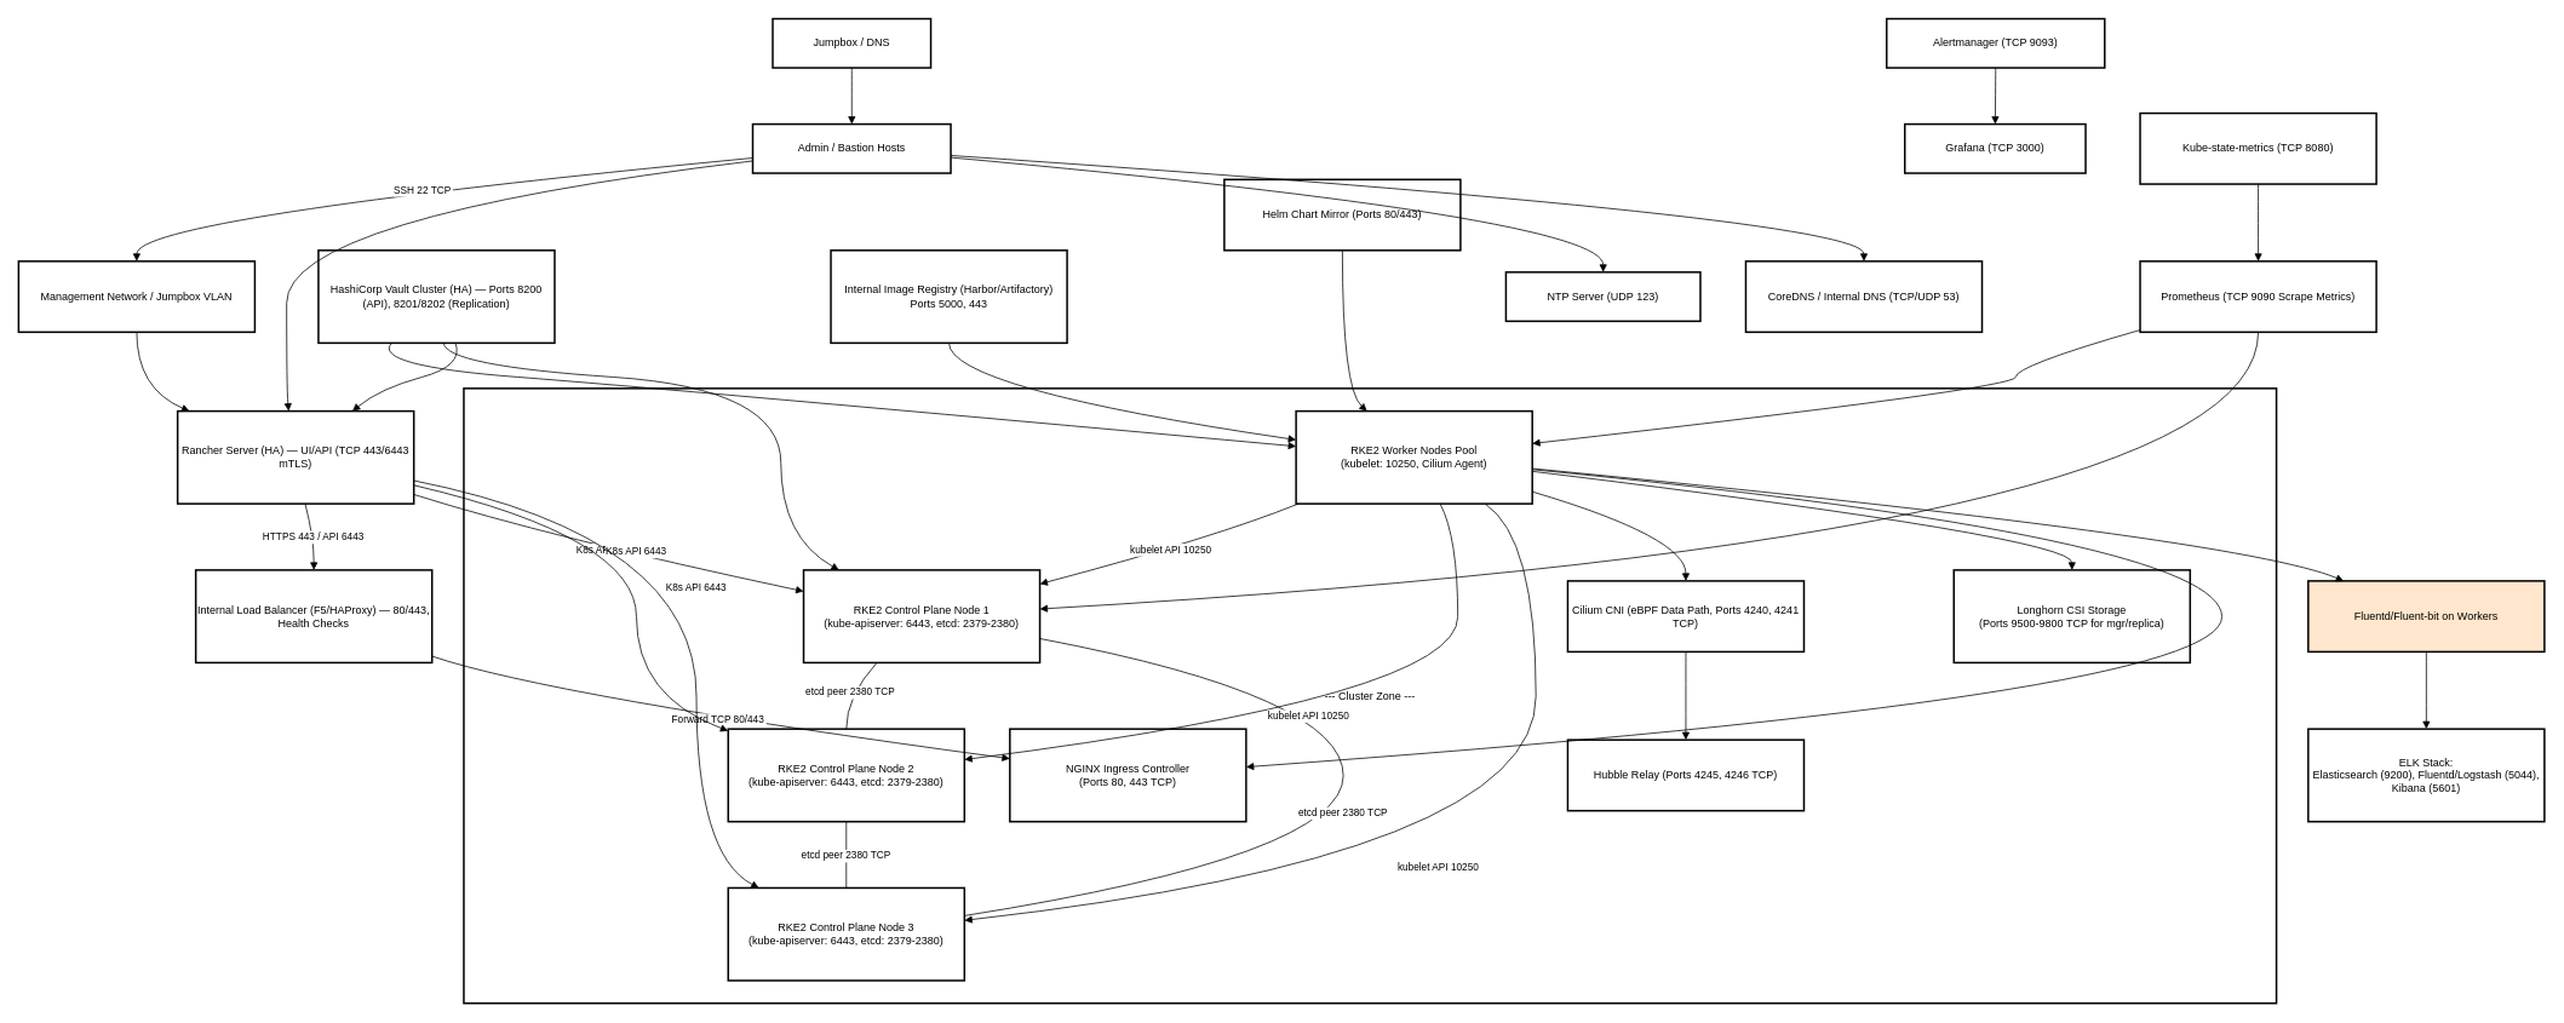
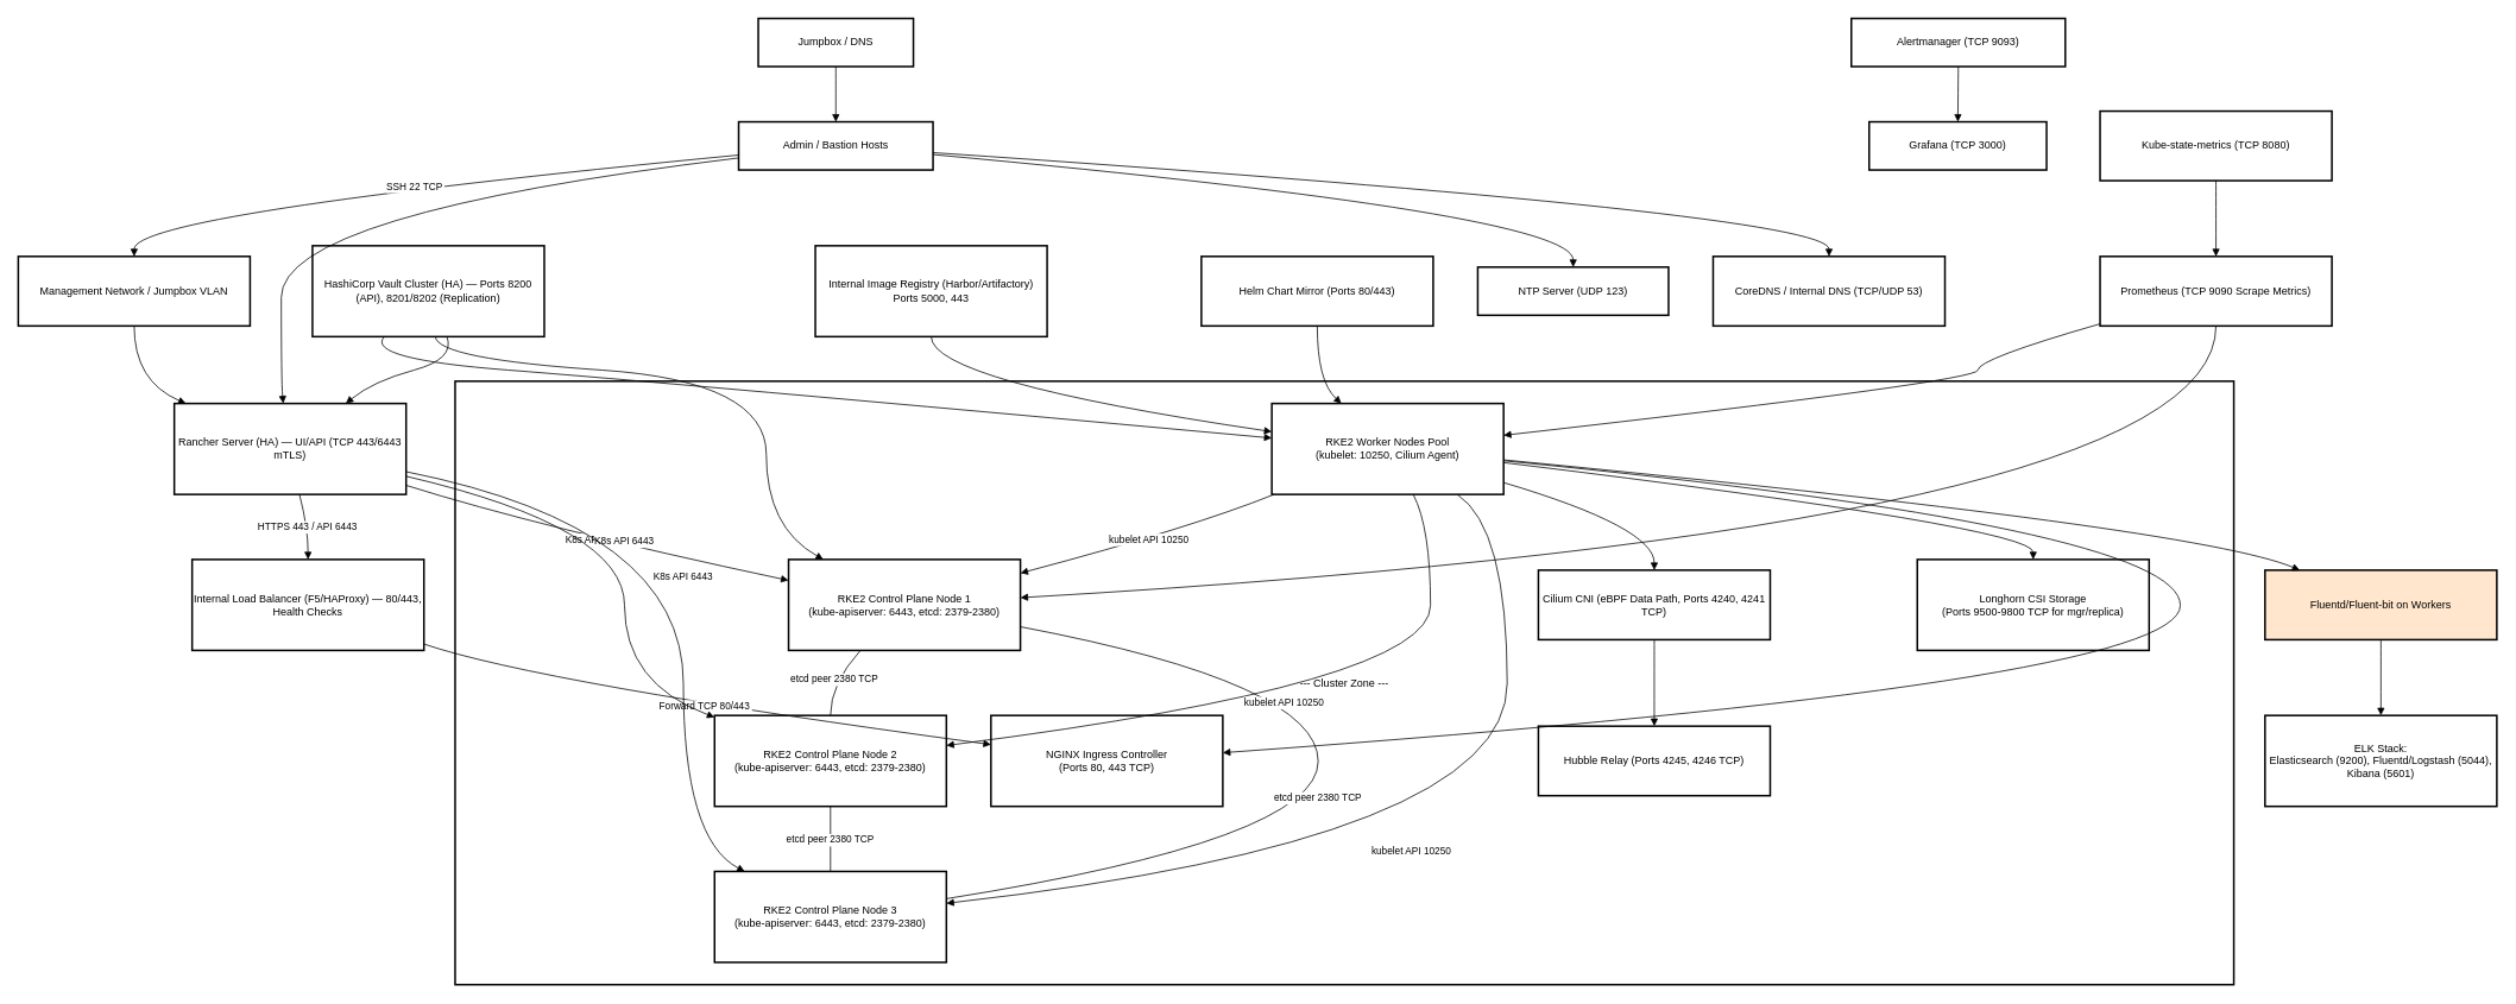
  <mxCell id="0" />
  <mxCell id="1" parent="0" />
  <mxCell id="2" value="--- Cluster Zone ---" style="whiteSpace=wrap;strokeWidth=2;" vertex="1" parent="1"><mxGeometry x="510" y="427" width="1995" height="677" as="geometry" /></mxCell>
  <mxCell id="3" value="Admin / Bastion Hosts" style="whiteSpace=wrap;strokeWidth=2;" vertex="1" parent="1"><mxGeometry x="828" y="136" width="218" height="54" as="geometry" /></mxCell>
  <mxCell id="4" value="Management Network / Jumpbox VLAN" style="whiteSpace=wrap;strokeWidth=2;" vertex="1" parent="1"><mxGeometry x="20" y="287" width="260" height="78" as="geometry" /></mxCell>
  <mxCell id="5" value="Rancher Server (HA) — UI/API (TCP 443/6443 mTLS)" style="whiteSpace=wrap;strokeWidth=2;" vertex="1" parent="1"><mxGeometry x="195" y="452" width="260" height="102" as="geometry" /></mxCell>
  <mxCell id="6" value="Internal Load Balancer (F5/HAProxy) — 80/443, Health Checks" style="whiteSpace=wrap;strokeWidth=2;" vertex="1" parent="1"><mxGeometry x="215" y="627" width="260" height="102" as="geometry" /></mxCell>
  <mxCell id="7" value="RKE2 Control Plane Node 1&#10;(kube-apiserver: 6443, etcd: 2379-2380)" style="whiteSpace=wrap;strokeWidth=2;" vertex="1" parent="1"><mxGeometry x="884" y="627" width="260" height="102" as="geometry" /></mxCell>
  <mxCell id="8" value="RKE2 Control Plane Node 2&#10;(kube-apiserver: 6443, etcd: 2379-2380)" style="whiteSpace=wrap;strokeWidth=2;" vertex="1" parent="1"><mxGeometry x="801" y="802" width="260" height="102" as="geometry" /></mxCell>
  <mxCell id="9" value="RKE2 Control Plane Node 3&#10;(kube-apiserver: 6443, etcd: 2379-2380)" style="whiteSpace=wrap;strokeWidth=2;" vertex="1" parent="1"><mxGeometry x="801" y="977" width="260" height="102" as="geometry" /></mxCell>
  <mxCell id="10" value="RKE2 Worker Nodes Pool&#10;(kubelet: 10250, Cilium Agent)" style="whiteSpace=wrap;strokeWidth=2;" vertex="1" parent="1"><mxGeometry x="1426" y="452" width="260" height="102" as="geometry" /></mxCell>
  <mxCell id="11" value="Cilium CNI (eBPF Data Path, Ports 4240, 4241 TCP)" style="whiteSpace=wrap;strokeWidth=2;" vertex="1" parent="1"><mxGeometry x="1725" y="639" width="260" height="78" as="geometry" /></mxCell>
  <mxCell id="12" value="Hubble Relay (Ports 4245, 4246 TCP)" style="whiteSpace=wrap;strokeWidth=2;" vertex="1" parent="1"><mxGeometry x="1725" y="814" width="260" height="78" as="geometry" /></mxCell>
  <mxCell id="13" value="Longhorn CSI Storage&#10;(Ports 9500-9800 TCP for mgr/replica)" style="whiteSpace=wrap;strokeWidth=2;" vertex="1" parent="1"><mxGeometry x="2150" y="627" width="260" height="102" as="geometry" /></mxCell>
  <mxCell id="14" value="NGINX Ingress Controller&#10;(Ports 80, 443 TCP)" style="whiteSpace=wrap;strokeWidth=2;" vertex="1" parent="1"><mxGeometry x="1111" y="802" width="260" height="102" as="geometry" /></mxCell>
  <mxCell id="15" value="Prometheus (TCP 9090 Scrape Metrics)" style="whiteSpace=wrap;strokeWidth=2;" vertex="1" parent="1"><mxGeometry x="2355" y="287" width="260" height="78" as="geometry" /></mxCell>
  <mxCell id="16" value="Alertmanager (TCP 9093)" style="whiteSpace=wrap;strokeWidth=2;" vertex="1" parent="1"><mxGeometry x="2076" y="20" width="240" height="54" as="geometry" /></mxCell>
  <mxCell id="17" value="Grafana (TCP 3000)" style="whiteSpace=wrap;strokeWidth=2;" vertex="1" parent="1"><mxGeometry x="2096" y="136" width="199" height="54" as="geometry" /></mxCell>
  <mxCell id="18" value="Kube-state-metrics (TCP 8080)" style="whiteSpace=wrap;strokeWidth=2;" vertex="1" parent="1"><mxGeometry x="2355" y="124" width="260" height="78" as="geometry" /></mxCell>
  <mxCell id="19" value="ELK Stack:&#10;Elasticsearch (9200), Fluentd/Logstash (5044), Kibana (5601)" style="whiteSpace=wrap;strokeWidth=2;" vertex="1" parent="1"><mxGeometry x="2540" y="802" width="260" height="102" as="geometry" /></mxCell>
  <mxCell id="20" value="Fluentd/Fluent-bit on Workers" style="whiteSpace=wrap;strokeWidth=2;fillColor=#ffe6cc;" vertex="1" parent="1"><mxGeometry x="2540" y="639" width="260" height="78" as="geometry" /></mxCell>
  <mxCell id="21" value="HashiCorp Vault Cluster (HA) — Ports 8200 (API), 8201/8202 (Replication)" style="whiteSpace=wrap;strokeWidth=2;" vertex="1" parent="1"><mxGeometry x="350" y="275" width="260" height="102" as="geometry" /></mxCell>
  <mxCell id="22" value="Internal Image Registry (Harbor/Artifactory) Ports 5000, 443" style="whiteSpace=wrap;strokeWidth=2;" vertex="1" parent="1"><mxGeometry x="914" y="275" width="260" height="102" as="geometry" /></mxCell>
- <mxCell id="23" value="Helm Chart Mirror (Ports 80/443)" style="whiteSpace=wrap;strokeWidth=2;" vertex="1" parent="1"><mxGeometry x="1347" y="197" width="260" height="78" as="geometry" /></mxCell>
+ <mxCell id="23" value="Helm Chart Mirror (Ports 80/443)" style="whiteSpace=wrap;strokeWidth=2;" vertex="1" parent="1"><mxGeometry x="1347" y="287" width="260" height="78" as="geometry" /></mxCell>
  <mxCell id="24" value="NTP Server (UDP 123)" style="whiteSpace=wrap;strokeWidth=2;" vertex="1" parent="1"><mxGeometry x="1657" y="299" width="214" height="54" as="geometry" /></mxCell>
  <mxCell id="25" value="CoreDNS / Internal DNS (TCP/UDP 53)" style="whiteSpace=wrap;strokeWidth=2;" vertex="1" parent="1"><mxGeometry x="1921" y="287" width="260" height="78" as="geometry" /></mxCell>
  <mxCell id="26" value="Jumpbox / DNS" style="whiteSpace=wrap;strokeWidth=2;" vertex="1" parent="1"><mxGeometry x="850" y="20" width="174" height="54" as="geometry" /></mxCell>
  <mxCell id="27" value="SSH 22 TCP" style="curved=1;startArrow=none;endArrow=block;exitX=0;exitY=0.69;entryX=0.5;entryY=0;rounded=0;" edge="1" parent="1" source="3" target="4"><mxGeometry relative="1" as="geometry"><Array as="points"><mxPoint x="150" y="239" /></Array></mxGeometry></mxCell>
  <mxCell id="28" value="" style="curved=1;startArrow=none;endArrow=block;exitX=0.5;exitY=1;entryX=0.05;entryY=0;rounded=0;" edge="1" parent="1" source="4" target="5"><mxGeometry relative="1" as="geometry"><Array as="points"><mxPoint x="150" y="427" /></Array></mxGeometry></mxCell>
  <mxCell id="29" value="HTTPS 443 / API 6443" style="curved=1;startArrow=none;endArrow=block;exitX=0.54;exitY=1;entryX=0.5;entryY=0;rounded=0;" edge="1" parent="1" source="5" target="6"><mxGeometry relative="1" as="geometry"><Array as="points"><mxPoint x="345" y="591" /></Array></mxGeometry></mxCell>
  <mxCell id="30" value="Forward TCP 80/443" style="curved=1;startArrow=none;endArrow=block;exitX=1;exitY=0.93;entryX=0;entryY=0.32;rounded=0;" edge="1" parent="1" source="6" target="14"><mxGeometry relative="1" as="geometry"><Array as="points"><mxPoint x="605" y="766" /></Array></mxGeometry></mxCell>
  <mxCell id="31" value="K8s API 6443" style="curved=1;startArrow=none;endArrow=block;exitX=1;exitY=0.9;entryX=0;entryY=0.23;rounded=0;" edge="1" parent="1" source="5" target="7"><mxGeometry relative="1" as="geometry"><Array as="points"><mxPoint x="605" y="591" /></Array></mxGeometry></mxCell>
  <mxCell id="32" value="K8s API 6443" style="curved=1;startArrow=none;endArrow=block;exitX=1;exitY=0.8;entryX=0;entryY=0.02;rounded=0;" edge="1" parent="1" source="5" target="8"><mxGeometry relative="1" as="geometry"><Array as="points"><mxPoint x="700" y="591" /><mxPoint x="700" y="766" /></Array></mxGeometry></mxCell>
  <mxCell id="33" value="K8s API 6443" style="curved=1;startArrow=none;endArrow=block;exitX=1;exitY=0.75;entryX=0.13;entryY=0;rounded=0;" edge="1" parent="1" source="5" target="9"><mxGeometry relative="1" as="geometry"><Array as="points"><mxPoint x="766" y="591" /><mxPoint x="766" y="941" /></Array></mxGeometry></mxCell>
  <mxCell id="34" value="etcd peer 2380 TCP" style="curved=1;startArrow=none;endArrow=none;exitX=0.31;exitY=1;entryX=0.5;entryY=0;rounded=0;" edge="1" parent="1" source="7" target="8"><mxGeometry relative="1" as="geometry"><Array as="points"><mxPoint x="931" y="766" /></Array></mxGeometry></mxCell>
  <mxCell id="35" value="etcd peer 2380 TCP" style="curved=1;startArrow=none;endArrow=none;exitX=0.5;exitY=1;entryX=0.5;entryY=0;rounded=0;" edge="1" parent="1" source="8" target="9"><mxGeometry relative="1" as="geometry"><Array as="points"><mxPoint x="931" y="941" /></Array></mxGeometry></mxCell>
  <mxCell id="36" value="etcd peer 2380 TCP" style="curved=1;startArrow=none;endArrow=none;exitX=1;exitY=0.3;entryX=1;entryY=0.74;rounded=0;" edge="1" parent="1" source="9" target="7"><mxGeometry relative="1" as="geometry"><Array as="points"><mxPoint x="1478" y="941" /><mxPoint x="1478" y="766" /></Array></mxGeometry></mxCell>
  <mxCell id="37" value="kubelet API 10250" style="curved=1;startArrow=none;endArrow=block;exitX=0.01;exitY=1;entryX=1;entryY=0.15;rounded=0;" edge="1" parent="1" source="10" target="7"><mxGeometry relative="1" as="geometry"><Array as="points"><mxPoint x="1337" y="591" /></Array></mxGeometry></mxCell>
  <mxCell id="38" value="kubelet API 10250" style="curved=1;startArrow=none;endArrow=block;exitX=0.61;exitY=1;entryX=1;entryY=0.33;rounded=0;" edge="1" parent="1" source="10" target="8"><mxGeometry relative="1" as="geometry"><Array as="points"><mxPoint x="1604" y="591" /><mxPoint x="1604" y="766" /></Array></mxGeometry></mxCell>
  <mxCell id="39" value="kubelet API 10250" style="curved=1;startArrow=none;endArrow=block;exitX=0.8;exitY=1;entryX=1;entryY=0.35;rounded=0;" edge="1" parent="1" source="10" target="9"><mxGeometry relative="1" as="geometry"><Array as="points"><mxPoint x="1690" y="591" /><mxPoint x="1690" y="941" /></Array></mxGeometry></mxCell>
  <mxCell id="40" value="" style="curved=1;startArrow=none;endArrow=block;exitX=1;exitY=0.87;entryX=0.5;entryY=0;rounded=0;" edge="1" parent="1" source="10" target="11"><mxGeometry relative="1" as="geometry"><Array as="points"><mxPoint x="1855" y="591" /></Array></mxGeometry></mxCell>
  <mxCell id="41" value="" style="curved=1;startArrow=none;endArrow=block;exitX=0.5;exitY=1;entryX=0.5;entryY=0;rounded=0;" edge="1" parent="1" source="11" target="12"><mxGeometry relative="1" as="geometry"><Array as="points" /></mxGeometry></mxCell>
  <mxCell id="42" value="" style="curved=1;startArrow=none;endArrow=block;exitX=1;exitY=0.65;entryX=0.5;entryY=0;rounded=0;" edge="1" parent="1" source="10" target="13"><mxGeometry relative="1" as="geometry"><Array as="points"><mxPoint x="2280" y="591" /></Array></mxGeometry></mxCell>
  <mxCell id="43" value="" style="curved=1;startArrow=none;endArrow=block;exitX=1;exitY=0.63;entryX=1;entryY=0.41;rounded=0;" edge="1" parent="1" source="10" target="14"><mxGeometry relative="1" as="geometry"><Array as="points"><mxPoint x="2445" y="591" /><mxPoint x="2445" y="766" /></Array></mxGeometry></mxCell>
  <mxCell id="44" value="" style="curved=1;startArrow=none;endArrow=block;exitX=1;exitY=0.62;entryX=0.15;entryY=0;rounded=0;" edge="1" parent="1" source="10" target="20"><mxGeometry relative="1" as="geometry"><Array as="points"><mxPoint x="2465" y="591" /></Array></mxGeometry></mxCell>
  <mxCell id="45" value="" style="curved=1;startArrow=none;endArrow=block;exitX=0.5;exitY=1;entryX=0.5;entryY=0;rounded=0;" edge="1" parent="1" source="20" target="19"><mxGeometry relative="1" as="geometry"><Array as="points" /></mxGeometry></mxCell>
  <mxCell id="46" value="" style="curved=1;startArrow=none;endArrow=block;exitX=0;exitY=0.97;entryX=1;entryY=0.35;rounded=0;" edge="1" parent="1" source="15" target="10"><mxGeometry relative="1" as="geometry"><Array as="points"><mxPoint x="2218" y="402" /><mxPoint x="2218" y="427" /></Array></mxGeometry></mxCell>
  <mxCell id="47" value="" style="curved=1;startArrow=none;endArrow=block;exitX=0.5;exitY=1;entryX=1;entryY=0.42;rounded=0;" edge="1" parent="1" source="15" target="7"><mxGeometry relative="1" as="geometry"><Array as="points"><mxPoint x="2485" y="591" /></Array></mxGeometry></mxCell>
  <mxCell id="48" value="" style="curved=1;startArrow=none;endArrow=block;exitX=0.5;exitY=1;entryX=0.5;entryY=0;rounded=0;" edge="1" parent="1" source="16" target="17"><mxGeometry relative="1" as="geometry"><Array as="points" /></mxGeometry></mxCell>
  <mxCell id="49" value="" style="curved=1;startArrow=none;endArrow=block;exitX=0.5;exitY=1;entryX=0.5;entryY=0;rounded=0;" edge="1" parent="1" source="18" target="15"><mxGeometry relative="1" as="geometry"><Array as="points" /></mxGeometry></mxCell>
  <mxCell id="50" value="" style="curved=1;startArrow=none;endArrow=block;exitX=0.31;exitY=1;entryX=0;entryY=0.38;rounded=0;" edge="1" parent="1" source="21" target="10"><mxGeometry relative="1" as="geometry"><Array as="points"><mxPoint x="408" y="402" /><mxPoint x="731" y="427" /></Array></mxGeometry></mxCell>
  <mxCell id="51" value="" style="curved=1;startArrow=none;endArrow=block;exitX=0.53;exitY=1;entryX=0.15;entryY=0;rounded=0;" edge="1" parent="1" source="21" target="7"><mxGeometry relative="1" as="geometry"><Array as="points"><mxPoint x="490" y="402" /><mxPoint x="859" y="427" /><mxPoint x="859" y="591" /></Array></mxGeometry></mxCell>
  <mxCell id="52" value="" style="curved=1;startArrow=none;endArrow=block;exitX=0.58;exitY=1;entryX=0.74;entryY=0;rounded=0;" edge="1" parent="1" source="21" target="5"><mxGeometry relative="1" as="geometry"><Array as="points"><mxPoint x="510" y="402" /><mxPoint x="418" y="427" /></Array></mxGeometry></mxCell>
  <mxCell id="53" value="" style="curved=1;startArrow=none;endArrow=block;exitX=0.5;exitY=1;entryX=0;entryY=0.31;rounded=0;" edge="1" parent="1" source="22" target="10"><mxGeometry relative="1" as="geometry"><Array as="points"><mxPoint x="1044" y="427" /></Array></mxGeometry></mxCell>
  <mxCell id="54" value="" style="curved=1;startArrow=none;endArrow=block;exitX=0.5;exitY=1;entryX=0.3;entryY=0;rounded=0;" edge="1" parent="1" source="23" target="10"><mxGeometry relative="1" as="geometry"><Array as="points"><mxPoint x="1477" y="427" /></Array></mxGeometry></mxCell>
  <mxCell id="55" value="" style="curved=1;startArrow=none;endArrow=block;exitX=0;exitY=0.75;entryX=0.47;entryY=0;rounded=0;" edge="1" parent="1" source="3" target="5"><mxGeometry relative="1" as="geometry"><Array as="points"><mxPoint x="315" y="239" /><mxPoint x="315" y="427" /></Array></mxGeometry></mxCell>
  <mxCell id="56" value="" style="curved=1;startArrow=none;endArrow=block;exitX=0.5;exitY=1;entryX=0.5;entryY=0;rounded=0;" edge="1" parent="1" source="26" target="3"><mxGeometry relative="1" as="geometry"><Array as="points" /></mxGeometry></mxCell>
  <mxCell id="57" value="" style="curved=1;startArrow=none;endArrow=block;exitX=1;exitY=0.68;entryX=0.5;entryY=0;rounded=0;" edge="1" parent="1" source="3" target="24"><mxGeometry relative="1" as="geometry"><Array as="points"><mxPoint x="1764" y="239" /></Array></mxGeometry></mxCell>
  <mxCell id="58" value="" style="curved=1;startArrow=none;endArrow=block;exitX=1;exitY=0.64;entryX=0.5;entryY=0;rounded=0;" edge="1" parent="1" source="3" target="25"><mxGeometry relative="1" as="geometry"><Array as="points"><mxPoint x="2051" y="239" /></Array></mxGeometry></mxCell>
